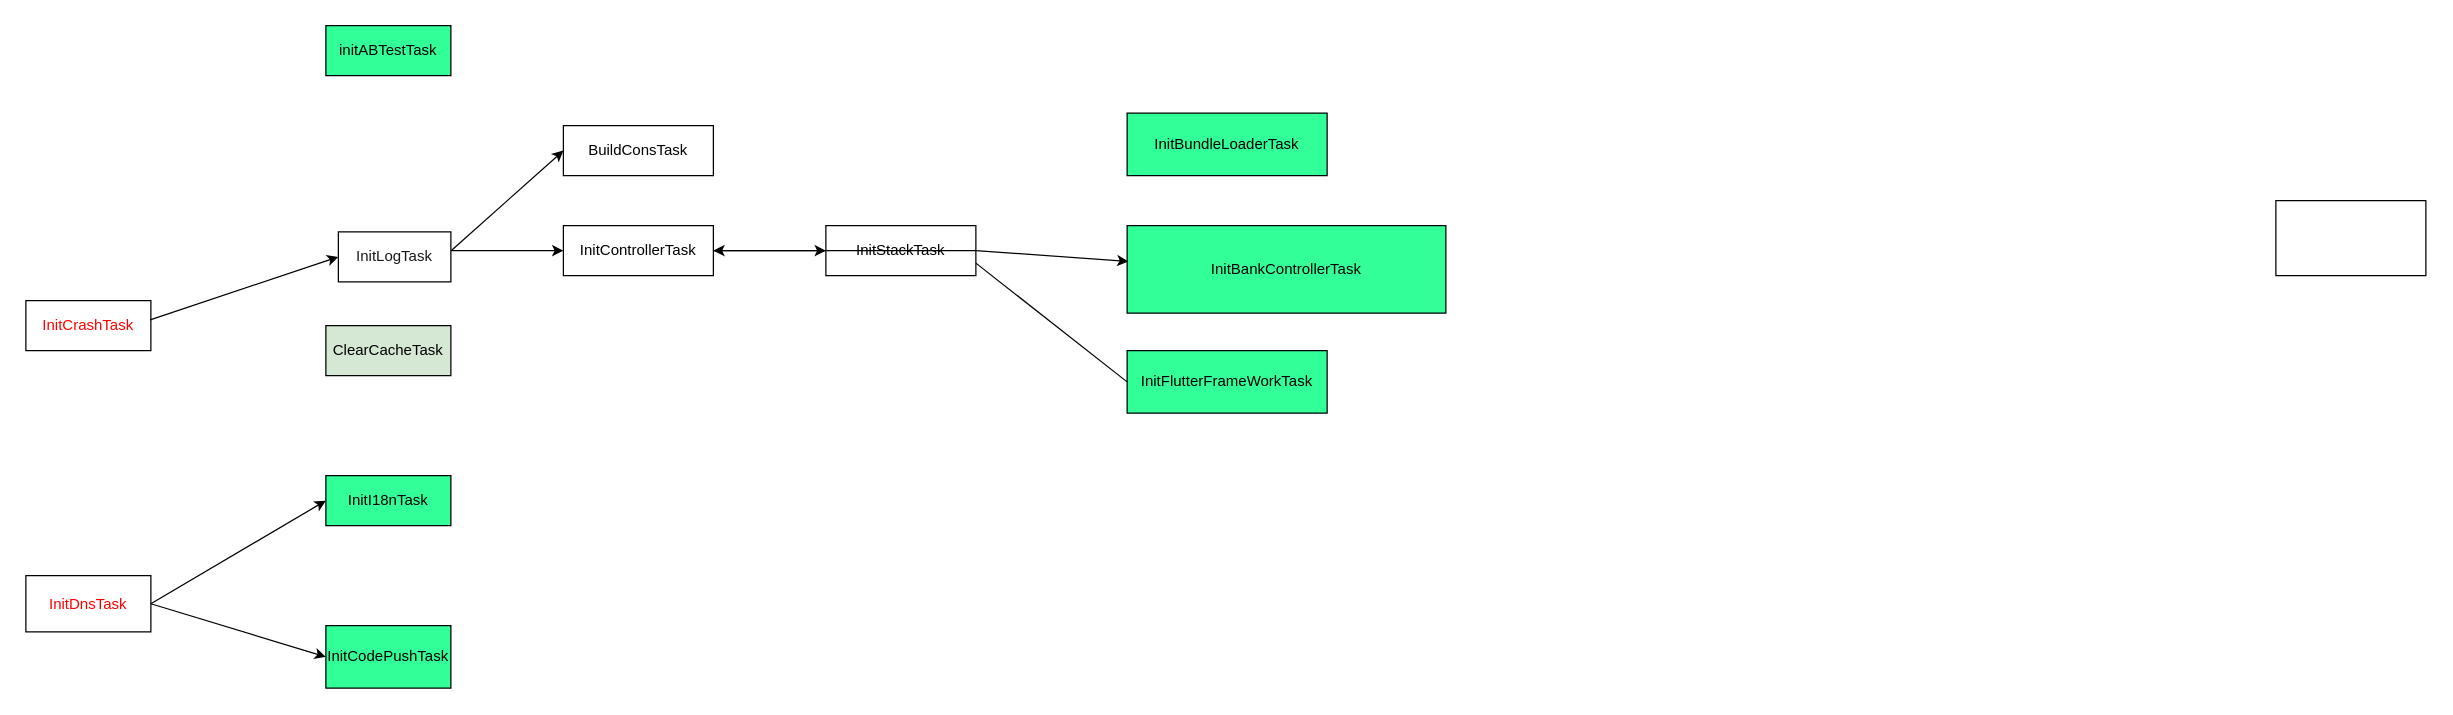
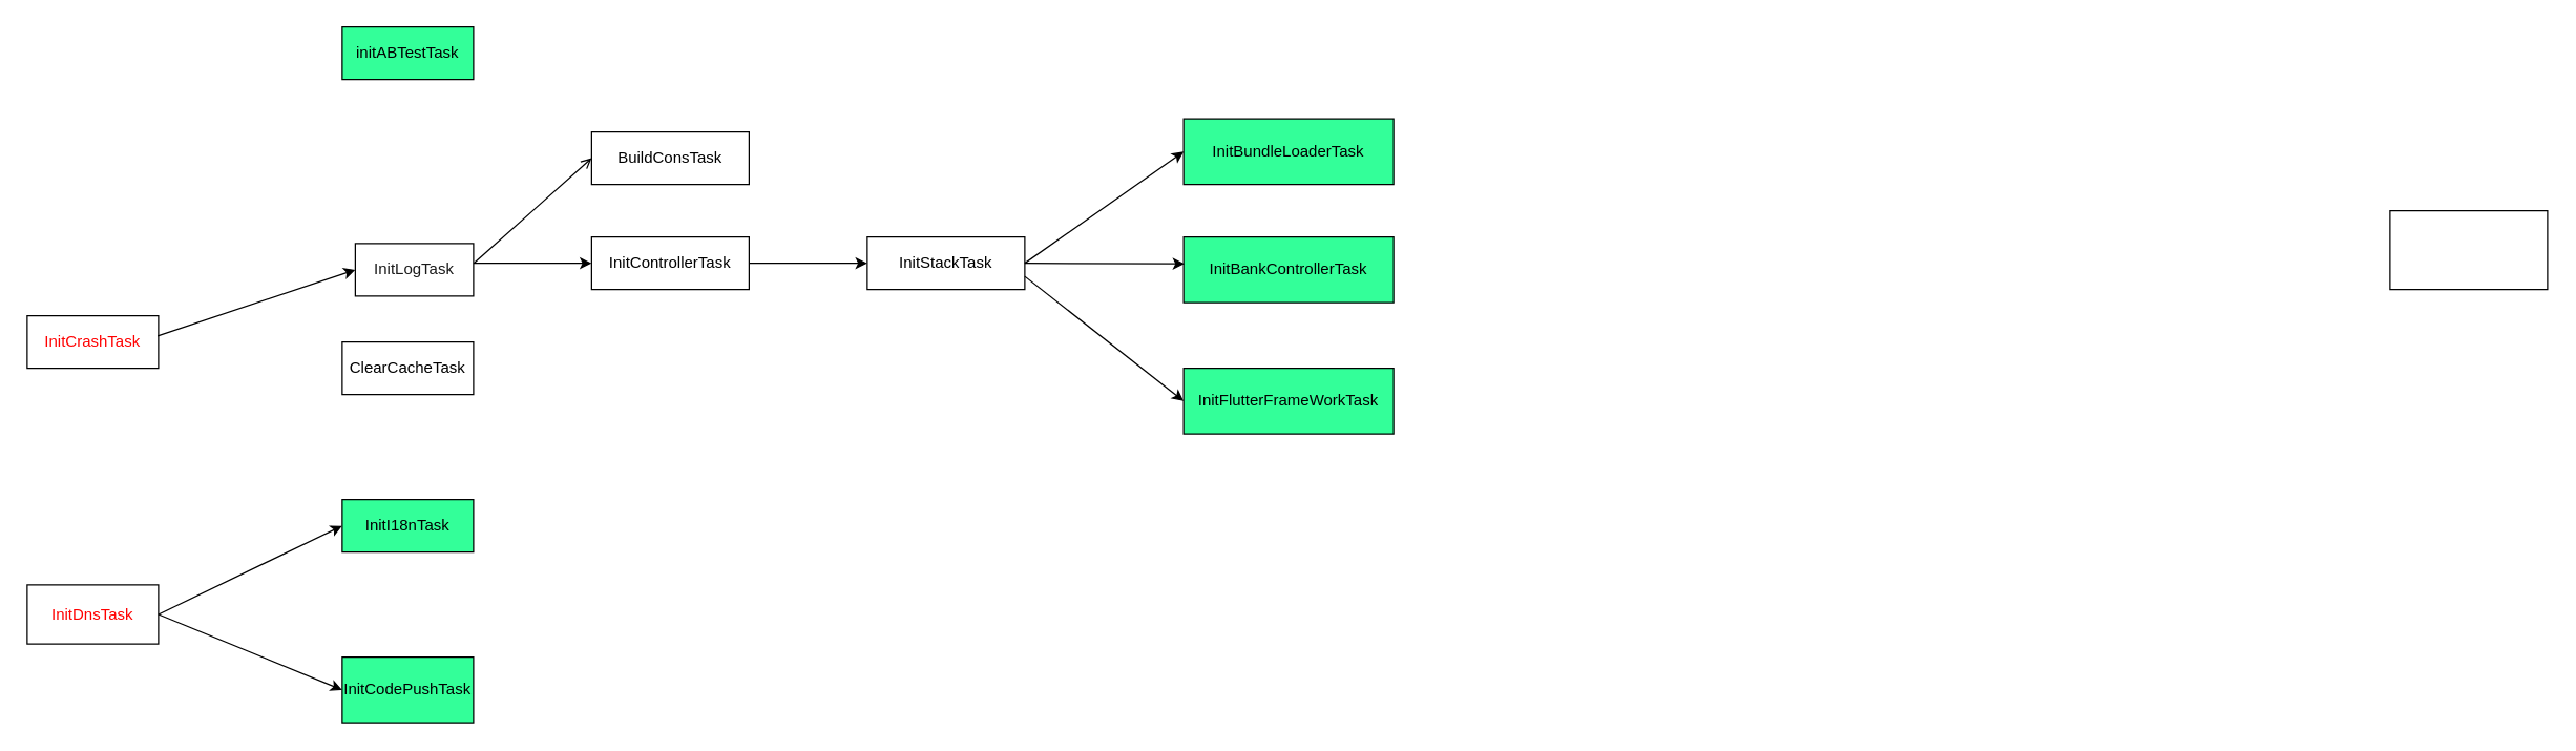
  <mxCell id="0" />
  <mxCell id="1" parent="0" />
  <mxCell id="2" value="" style="rounded=0;whiteSpace=wrap;html=1;" vertex="1" parent="1"><mxGeometry x="1820" y="160" width="120" height="60" as="geometry" /></mxCell>
  <mxCell id="3" value="initABTestTask" style="rounded=0;whiteSpace=wrap;html=1;fillStyle=solid;fillColor=#33FF99;" vertex="1" parent="1"><mxGeometry x="260" y="20" width="100" height="40" as="geometry" /></mxCell>
  <mxCell id="4" value="&lt;font color=&quot;#1a1a1a&quot;&gt;InitLogTask&lt;/font&gt;" style="rounded=0;whiteSpace=wrap;html=1;" vertex="1" parent="1"><mxGeometry x="270" y="185" width="90" height="40" as="geometry" /></mxCell>
  <mxCell id="5" value="BuildConsTask" style="rounded=0;whiteSpace=wrap;html=1;" vertex="1" parent="1"><mxGeometry x="450" y="100" width="120" height="40" as="geometry" /></mxCell>
  <mxCell id="6" value="&lt;span style=&quot;color: #ff0000;&quot;&gt;InitCrashTask&lt;/span&gt;" style="rounded=0;whiteSpace=wrap;html=1;" vertex="1" parent="1"><mxGeometry x="20" y="240" width="100" height="40" as="geometry" /></mxCell>
  <mxCell id="7" value="" style="endArrow=classic;html=1;rounded=0;exitX=0.994;exitY=0.386;exitDx=0;exitDy=0;exitPerimeter=0;entryX=0;entryY=0.5;entryDx=0;entryDy=0;" edge="1" parent="1" source="6" target="4"><mxGeometry relative="1" as="geometry"><mxPoint x="160" y="199.64" as="sourcePoint" /><mxPoint x="260" y="200" as="targetPoint" /></mxGeometry></mxCell>
- <mxCell id="8" value="" style="endArrow=classic;html=1;rounded=0;entryX=0;entryY=0.5;entryDx=0;entryDy=0;exitX=1.007;exitY=0.367;exitDx=0;exitDy=0;exitPerimeter=0;" edge="1" parent="1" source="4" target="5"><mxGeometry relative="1" as="geometry"><mxPoint x="350" y="200" as="sourcePoint" /><mxPoint x="450" y="200" as="targetPoint" /></mxGeometry></mxCell>
- <mxCell id="9" value="ClearCacheTask" style="rounded=0;whiteSpace=wrap;html=1;fillColor=#d5e8d4;" vertex="1" parent="1"><mxGeometry x="260" y="260" width="100" height="40" as="geometry" /></mxCell>
+ <mxCell id="8" value="" style="endArrow=open;html=1;rounded=0;entryX=0;entryY=0.5;entryDx=0;entryDy=0;exitX=1.007;exitY=0.367;exitDx=0;exitDy=0;exitPerimeter=0;" edge="1" parent="1" source="4" target="5"><mxGeometry relative="1" as="geometry"><mxPoint x="350" y="200" as="sourcePoint" /><mxPoint x="450" y="200" as="targetPoint" /></mxGeometry></mxCell>
+ <mxCell id="9" value="ClearCacheTask" style="rounded=0;whiteSpace=wrap;html=1;" vertex="1" parent="1"><mxGeometry x="260" y="260" width="100" height="40" as="geometry" /></mxCell>
  <mxCell id="10" value="InitControllerTask" style="rounded=0;whiteSpace=wrap;html=1;" vertex="1" parent="1"><mxGeometry x="450" y="180" width="120" height="40" as="geometry" /></mxCell>
  <mxCell id="11" value="" style="endArrow=classic;html=1;rounded=0;" edge="1" parent="1"><mxGeometry relative="1" as="geometry"><mxPoint x="360" y="200" as="sourcePoint" /><mxPoint x="450" y="200" as="targetPoint" /></mxGeometry></mxCell>
  <mxCell id="12" value="InitStackTask" style="rounded=0;whiteSpace=wrap;html=1;" vertex="1" parent="1"><mxGeometry x="660" y="180" width="120" height="40" as="geometry" /></mxCell>
  <mxCell id="13" value="" style="endArrow=classic;html=1;rounded=0;" edge="1" parent="1"><mxGeometry relative="1" as="geometry"><mxPoint x="570" y="200" as="sourcePoint" /><mxPoint x="660" y="200" as="targetPoint" /></mxGeometry></mxCell>
  <mxCell id="14" value="InitBundleLoaderTask" style="rounded=0;whiteSpace=wrap;html=1;fillColor=#33FF99;" vertex="1" parent="1"><mxGeometry x="901" y="90" width="160" height="50" as="geometry" /></mxCell>
- <mxCell id="15" value="InitBankControllerTask" style="rounded=0;whiteSpace=wrap;html=1;fillColor=#33FF99;" vertex="1" parent="1"><mxGeometry x="901" y="180" width="255" height="70" as="geometry" /></mxCell>
+ <mxCell id="15" value="InitBankControllerTask" style="rounded=0;whiteSpace=wrap;html=1;fillColor=#33FF99;" vertex="1" parent="1"><mxGeometry x="901" y="180" width="160" height="50" as="geometry" /></mxCell>
  <mxCell id="16" value="&lt;meta charset=&quot;utf-8&quot;&gt;InitFlutterFrameWorkTask" style="rounded=0;whiteSpace=wrap;html=1;fillColor=#33FF99;" vertex="1" parent="1"><mxGeometry x="901" y="280" width="160" height="50" as="geometry" /></mxCell>
  <mxCell id="17" value="" style="endArrow=classic;html=1;rounded=0;entryX=0.004;entryY=0.409;entryDx=0;entryDy=0;entryPerimeter=0;" edge="1" parent="1" target="15"><mxGeometry relative="1" as="geometry"><mxPoint x="780" y="200" as="sourcePoint" /><mxPoint x="880" y="200" as="targetPoint" /></mxGeometry></mxCell>
- <mxCell id="18" value="" style="endArrow=classic;html=1;rounded=0;exitX=1;exitY=0.5;exitDx=0;exitDy=0;" edge="1" parent="1" source="12" target="10"><mxGeometry relative="1" as="geometry"><mxPoint x="780" y="180" as="sourcePoint" /><mxPoint x="880" y="180" as="targetPoint" /></mxGeometry></mxCell>
- <mxCell id="19" value="" style="endArrow=none;html=1;rounded=0;entryX=0;entryY=0.5;entryDx=0;entryDy=0;exitX=1;exitY=0.75;exitDx=0;exitDy=0;" edge="1" parent="1" source="12" target="16"><mxGeometry relative="1" as="geometry"><mxPoint x="750" y="250" as="sourcePoint" /><mxPoint x="850" y="250" as="targetPoint" /></mxGeometry></mxCell>
- <mxCell id="20" value="&lt;span style=&quot;color: #ff0000;&quot;&gt;InitDnsTask&lt;/span&gt;" style="rounded=0;whiteSpace=wrap;html=1;" vertex="1" parent="1"><mxGeometry x="20" y="460" width="100" height="45" as="geometry" /></mxCell>
+ <mxCell id="18" value="" style="endArrow=classic;html=1;rounded=0;entryX=0;entryY=0.5;entryDx=0;entryDy=0;exitX=1;exitY=0.5;exitDx=0;exitDy=0;" edge="1" parent="1" source="12" target="14"><mxGeometry relative="1" as="geometry"><mxPoint x="780" y="180" as="sourcePoint" /><mxPoint x="880" y="180" as="targetPoint" /></mxGeometry></mxCell>
+ <mxCell id="19" value="" style="endArrow=classic;html=1;rounded=0;entryX=0;entryY=0.5;entryDx=0;entryDy=0;exitX=1;exitY=0.75;exitDx=0;exitDy=0;" edge="1" parent="1" source="12" target="16"><mxGeometry relative="1" as="geometry"><mxPoint x="750" y="250" as="sourcePoint" /><mxPoint x="850" y="250" as="targetPoint" /></mxGeometry></mxCell>
+ <mxCell id="20" value="&lt;span style=&quot;color: #ff0000;&quot;&gt;InitDnsTask&lt;/span&gt;" style="rounded=0;whiteSpace=wrap;html=1;" vertex="1" parent="1"><mxGeometry x="20" y="445" width="100" height="45" as="geometry" /></mxCell>
  <mxCell id="21" value="InitI18nTask" style="rounded=0;whiteSpace=wrap;html=1;fillColor=#33FF99;" vertex="1" parent="1"><mxGeometry x="260" y="380" width="100" height="40" as="geometry" /></mxCell>
  <mxCell id="22" value="InitCodePushTask" style="rounded=0;whiteSpace=wrap;html=1;fillColor=#33FF99;" vertex="1" parent="1"><mxGeometry x="260" y="500" width="100" height="50" as="geometry" /></mxCell>
  <mxCell id="23" value="" style="endArrow=classic;html=1;rounded=0;entryX=0;entryY=0.5;entryDx=0;entryDy=0;exitX=1;exitY=0.5;exitDx=0;exitDy=0;" edge="1" parent="1" source="20" target="21"><mxGeometry relative="1" as="geometry"><mxPoint x="140" y="470" as="sourcePoint" /><mxPoint x="240" y="470" as="targetPoint" /></mxGeometry></mxCell>
  <mxCell id="24" value="" style="endArrow=classic;html=1;rounded=0;entryX=0;entryY=0.5;entryDx=0;entryDy=0;exitX=1;exitY=0.5;exitDx=0;exitDy=0;" edge="1" parent="1" source="20" target="22"><mxGeometry relative="1" as="geometry"><mxPoint x="140" y="470" as="sourcePoint" /><mxPoint x="240" y="470" as="targetPoint" /></mxGeometry></mxCell>
